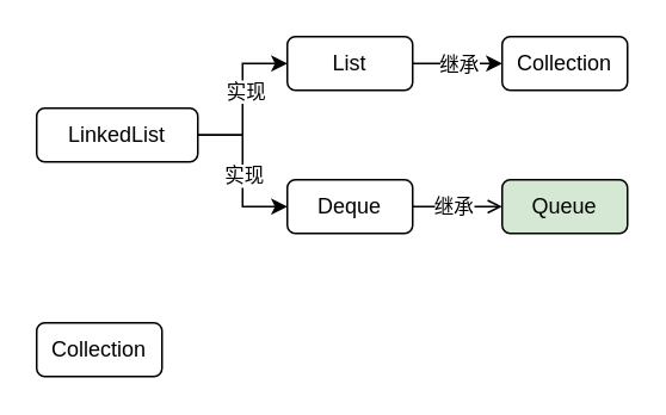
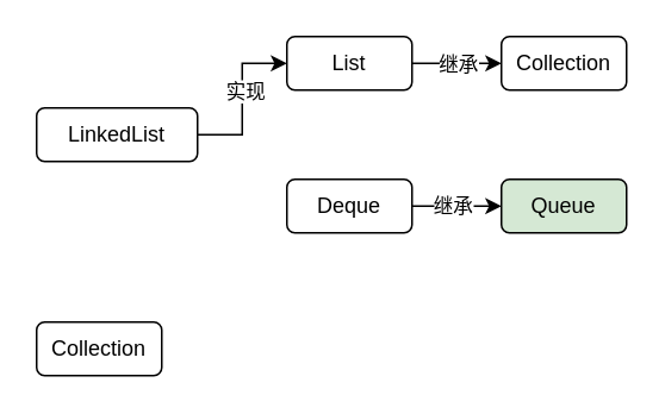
  <mxCell id="0" />
  <mxCell id="1" parent="0" />
  <mxCell id="2" style="edgeStyle=orthogonalEdgeStyle;rounded=0;orthogonalLoop=1;jettySize=auto;html=1;entryX=0;entryY=0.5;entryDx=0;entryDy=0;" edge="1" parent="1" source="4" target="7"><mxGeometry relative="1" as="geometry"><mxPoint x="150" y="25" as="targetPoint" /></mxGeometry></mxCell>
  <mxCell id="3" value="实现" style="edgeLabel;html=1;align=center;verticalAlign=middle;resizable=0;points=[];" vertex="1" connectable="0" parent="2"><mxGeometry x="0.211" y="-1" relative="1" as="geometry"><mxPoint y="4" as="offset" /></mxGeometry></mxCell>
  <mxCell id="4" value="LinkedList" style="rounded=1;whiteSpace=wrap;html=1;" vertex="1" parent="1"><mxGeometry x="20" y="60" width="90" height="30" as="geometry" /></mxCell>
  <mxCell id="5" style="edgeStyle=orthogonalEdgeStyle;rounded=0;orthogonalLoop=1;jettySize=auto;html=1;exitX=1;exitY=0.5;exitDx=0;exitDy=0;entryX=0;entryY=0.5;entryDx=0;entryDy=0;" edge="1" parent="1" source="7" target="14"><mxGeometry relative="1" as="geometry" /></mxCell>
  <mxCell id="6" value="继承" style="edgeLabel;html=1;align=center;verticalAlign=middle;resizable=0;points=[];" vertex="1" connectable="0" parent="5"><mxGeometry x="0.008" relative="1" as="geometry"><mxPoint as="offset" /></mxGeometry></mxCell>
  <mxCell id="7" value="List" style="rounded=1;whiteSpace=wrap;html=1;" vertex="1" parent="1"><mxGeometry x="160" y="20" width="70" height="30" as="geometry" /></mxCell>
- <mxCell id="8" style="edgeStyle=orthogonalEdgeStyle;rounded=0;orthogonalLoop=1;jettySize=auto;html=1;entryX=0;entryY=0.5;entryDx=0;entryDy=0;endArrow=open;" edge="1" parent="1" source="10" target="13"><mxGeometry relative="1" as="geometry" /></mxCell>
+ <mxCell id="8" style="edgeStyle=orthogonalEdgeStyle;rounded=0;orthogonalLoop=1;jettySize=auto;html=1;entryX=0;entryY=0.5;entryDx=0;entryDy=0;" edge="1" parent="1" source="10" target="13"><mxGeometry relative="1" as="geometry" /></mxCell>
  <mxCell id="9" value="继承" style="edgeLabel;html=1;align=center;verticalAlign=middle;resizable=0;points=[];" vertex="1" connectable="0" parent="8"><mxGeometry x="-0.107" y="1" relative="1" as="geometry"><mxPoint as="offset" /></mxGeometry></mxCell>
  <mxCell id="10" value="Deque" style="rounded=1;whiteSpace=wrap;html=1;" vertex="1" parent="1"><mxGeometry x="160" y="100" width="70" height="30" as="geometry" /></mxCell>
- <mxCell id="11" style="edgeStyle=orthogonalEdgeStyle;rounded=0;orthogonalLoop=1;jettySize=auto;html=1;entryX=0;entryY=0.5;entryDx=0;entryDy=0;" edge="1" parent="1" source="4" target="10"><mxGeometry relative="1" as="geometry" /></mxCell>
- <mxCell id="12" value="实现" style="edgeLabel;html=1;align=center;verticalAlign=middle;resizable=0;points=[];" vertex="1" connectable="0" parent="11"><mxGeometry x="0.054" relative="1" as="geometry"><mxPoint as="offset" /></mxGeometry></mxCell>
  <mxCell id="13" value="Queue" style="rounded=1;whiteSpace=wrap;html=1;fillColor=#d5e8d4;" vertex="1" parent="1"><mxGeometry x="280" y="100" width="70" height="30" as="geometry" /></mxCell>
  <mxCell id="14" value="Collection" style="rounded=1;whiteSpace=wrap;html=1;" vertex="1" parent="1"><mxGeometry x="280" y="20" width="70" height="30" as="geometry" /></mxCell>
  <mxCell id="15" value="Collection" style="rounded=1;whiteSpace=wrap;html=1;" vertex="1" parent="1"><mxGeometry x="20" y="180" width="70" height="30" as="geometry" /></mxCell>
